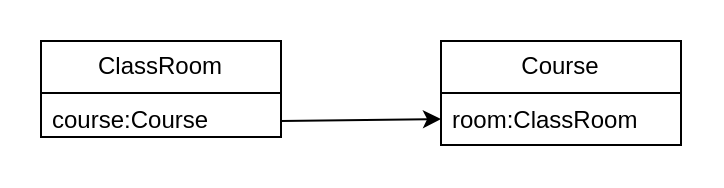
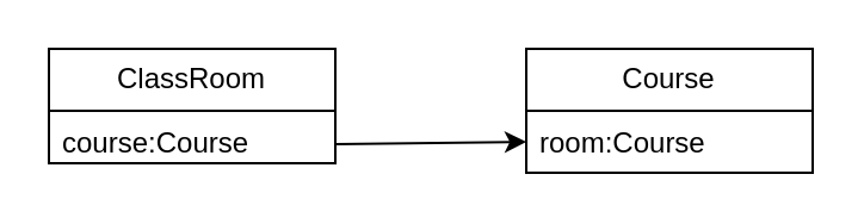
  <mxCell id="0" />
  <mxCell id="1" parent="0" />
  <mxCell id="2" value="ClassRoom" style="swimlane;fontStyle=0;childLayout=stackLayout;horizontal=1;startSize=26;fillColor=none;horizontalStack=0;resizeParent=1;resizeParentMax=0;resizeLast=0;collapsible=1;marginBottom=0;whiteSpace=wrap;html=1;" vertex="1" parent="1"><mxGeometry x="20" y="20" width="120" height="48" as="geometry" /></mxCell>
  <mxCell id="3" value="course:Course" style="text;strokeColor=none;fillColor=none;align=left;verticalAlign=top;spacingLeft=4;spacingRight=4;overflow=hidden;rotatable=0;points=[[0,0.5],[1,0.5]];portConstraint=eastwest;whiteSpace=wrap;html=1;" vertex="1" parent="2"><mxGeometry y="26" width="120" height="22" as="geometry" /></mxCell>
  <mxCell id="4" value="Course" style="swimlane;fontStyle=0;childLayout=stackLayout;horizontal=1;startSize=26;fillColor=none;horizontalStack=0;resizeParent=1;resizeParentMax=0;resizeLast=0;collapsible=1;marginBottom=0;whiteSpace=wrap;html=1;" vertex="1" parent="1"><mxGeometry x="220" y="20" width="120" height="52" as="geometry" /></mxCell>
- <mxCell id="5" value="room:ClassRoom" style="text;strokeColor=none;fillColor=none;align=left;verticalAlign=top;spacingLeft=4;spacingRight=4;overflow=hidden;rotatable=0;points=[[0,0.5],[1,0.5]];portConstraint=eastwest;whiteSpace=wrap;html=1;" vertex="1" parent="4"><mxGeometry y="26" width="120" height="26" as="geometry" /></mxCell>
+ <mxCell id="5" value="room:Course" style="text;strokeColor=none;fillColor=none;align=left;verticalAlign=top;spacingLeft=4;spacingRight=4;overflow=hidden;rotatable=0;points=[[0,0.5],[1,0.5]];portConstraint=eastwest;whiteSpace=wrap;html=1;" vertex="1" parent="4"><mxGeometry y="26" width="120" height="26" as="geometry" /></mxCell>
  <mxCell id="6" value="" style="endArrow=classic;html=1;rounded=0;entryX=0;entryY=0.5;entryDx=0;entryDy=0;" edge="1" parent="1" target="5"><mxGeometry width="50" height="50" relative="1" as="geometry"><mxPoint x="140" y="60" as="sourcePoint" /><mxPoint x="260" y="70" as="targetPoint" /></mxGeometry></mxCell>
